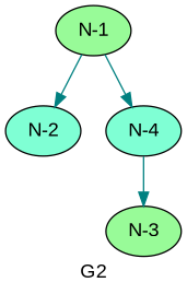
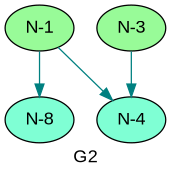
  digraph {
    fontname="Liberation Sans"
    label=G2
    node [color=black fillcolor=palegreen fontname="Liberation Sans" style=filled]
    edge [color=teal fontname="Liberation Sans"]
    n1 [label="N-1"]
-   n2 [fillcolor=aquamarine label="N-2"]
+   n2 [fillcolor=aquamarine label="N-8"]
    n3 [fillcolor=aquamarine label="N-4"]
    n4 [label="N-3"]
    n1 -> n2
    n1 -> n3
-   n3 -> n4
+   n4 -> n3
  }
